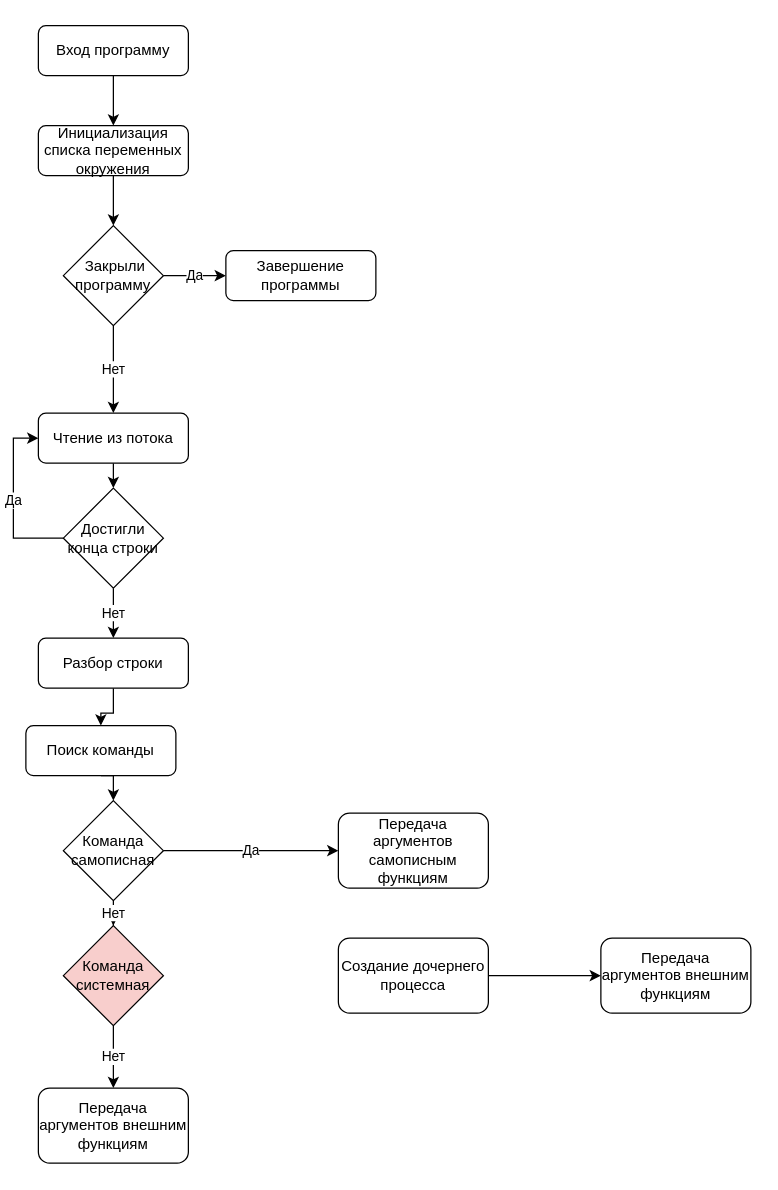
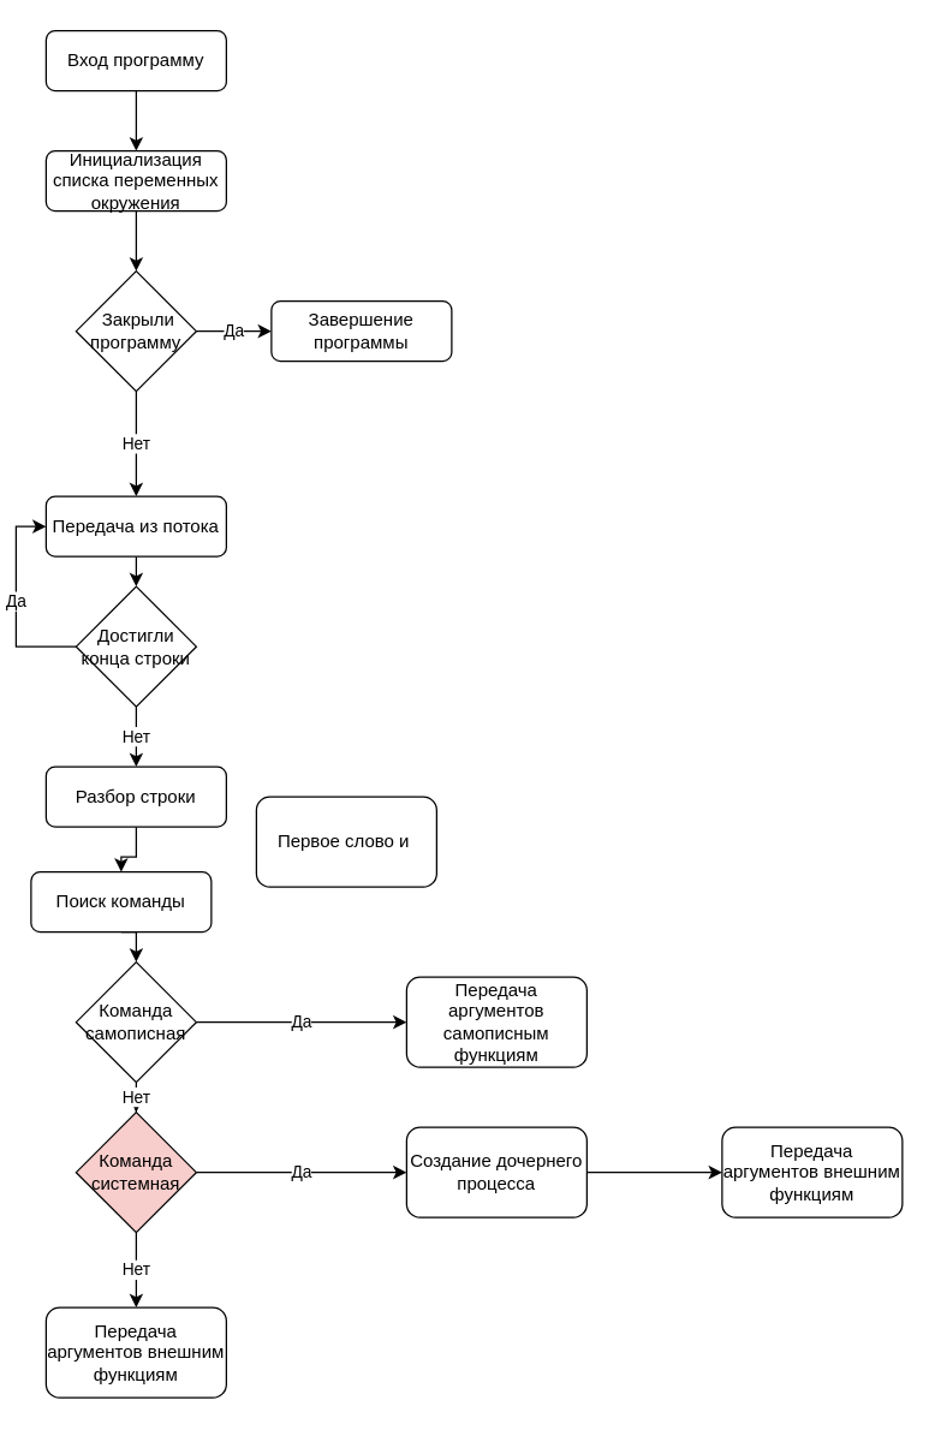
  <mxCell id="0" />
  <mxCell id="1" parent="0" />
  <mxCell id="2" value="Вход программу" style="rounded=1;whiteSpace=wrap;html=1;fontSize=12;glass=0;strokeWidth=1;shadow=0;" parent="1" vertex="1"><mxGeometry x="30" y="20" width="120" height="40" as="geometry" /></mxCell>
  <mxCell id="3" value="Да" style="edgeStyle=orthogonalEdgeStyle;rounded=0;orthogonalLoop=1;jettySize=auto;html=1;exitX=1;exitY=0.5;exitDx=0;exitDy=0;entryX=0;entryY=0.5;entryDx=0;entryDy=0;" parent="1" source="5" target="6" edge="1"><mxGeometry relative="1" as="geometry" /></mxCell>
  <mxCell id="4" value="Нет" style="edgeStyle=orthogonalEdgeStyle;rounded=0;orthogonalLoop=1;jettySize=auto;html=1;exitX=0.5;exitY=1;exitDx=0;exitDy=0;" parent="1" source="5" edge="1"><mxGeometry relative="1" as="geometry"><mxPoint x="90" y="330" as="targetPoint" /></mxGeometry></mxCell>
  <mxCell id="5" value="&amp;nbsp;Закрыли программу" style="rhombus;whiteSpace=wrap;html=1;" parent="1" vertex="1"><mxGeometry x="50" y="180" width="80" height="80" as="geometry" /></mxCell>
  <mxCell id="6" value="Завершение программы" style="rounded=1;whiteSpace=wrap;html=1;fontSize=12;glass=0;strokeWidth=1;shadow=0;" parent="1" vertex="1"><mxGeometry x="180" y="200" width="120" height="40" as="geometry" /></mxCell>
  <mxCell id="7" value="" style="edgeStyle=orthogonalEdgeStyle;rounded=0;orthogonalLoop=1;jettySize=auto;html=1;exitX=0.5;exitY=1;exitDx=0;exitDy=0;entryX=0.5;entryY=0;entryDx=0;entryDy=0;" parent="1" source="2" target="9" edge="1"><mxGeometry relative="1" as="geometry"><mxPoint x="40" y="110" as="targetPoint" /></mxGeometry></mxCell>
  <mxCell id="8" style="edgeStyle=orthogonalEdgeStyle;rounded=0;orthogonalLoop=1;jettySize=auto;html=1;exitX=0.5;exitY=1;exitDx=0;exitDy=0;" parent="1" source="9" target="5" edge="1"><mxGeometry relative="1" as="geometry" /></mxCell>
  <mxCell id="9" value="Инициализация списка переменных окружения" style="rounded=1;whiteSpace=wrap;html=1;fontSize=12;glass=0;strokeWidth=1;shadow=0;" parent="1" vertex="1"><mxGeometry x="30" y="100" width="120" height="40" as="geometry" /></mxCell>
  <mxCell id="10" style="edgeStyle=orthogonalEdgeStyle;rounded=0;orthogonalLoop=1;jettySize=auto;html=1;exitX=0.5;exitY=1;exitDx=0;exitDy=0;entryX=0.5;entryY=0;entryDx=0;entryDy=0;" parent="1" source="11" target="13" edge="1"><mxGeometry relative="1" as="geometry" /></mxCell>
- <mxCell id="11" value="Чтение из потока" style="rounded=1;whiteSpace=wrap;html=1;fontSize=12;glass=0;strokeWidth=1;shadow=0;" parent="1" vertex="1"><mxGeometry x="30" y="330" width="120" height="40" as="geometry" /></mxCell>
+ <mxCell id="11" value="Передача из потока" style="rounded=1;whiteSpace=wrap;html=1;fontSize=12;glass=0;strokeWidth=1;shadow=0;" parent="1" vertex="1"><mxGeometry x="30" y="330" width="120" height="40" as="geometry" /></mxCell>
  <mxCell id="12" value="Нет" style="edgeStyle=orthogonalEdgeStyle;rounded=0;orthogonalLoop=1;jettySize=auto;html=1;exitX=0.5;exitY=1;exitDx=0;exitDy=0;entryX=0.5;entryY=0;entryDx=0;entryDy=0;" parent="1" source="13" target="19" edge="1"><mxGeometry relative="1" as="geometry" /></mxCell>
  <mxCell id="13" value="Достигли конца строки" style="rhombus;whiteSpace=wrap;html=1;" parent="1" vertex="1"><mxGeometry x="50" y="390" width="80" height="80" as="geometry" /></mxCell>
+ <mxCell id="14" value="Да" style="edgeStyle=orthogonalEdgeStyle;rounded=0;orthogonalLoop=1;jettySize=auto;html=1;exitX=1;exitY=0.5;exitDx=0;exitDy=0;" parent="1" source="16" target="28" edge="1"><mxGeometry relative="1" as="geometry" /></mxCell>
  <mxCell id="15" value="Нет" style="edgeStyle=orthogonalEdgeStyle;rounded=0;orthogonalLoop=1;jettySize=auto;html=1;exitX=0.5;exitY=1;exitDx=0;exitDy=0;entryX=0.5;entryY=0;entryDx=0;entryDy=0;" parent="1" source="16" target="29" edge="1"><mxGeometry relative="1" as="geometry" /></mxCell>
  <mxCell id="16" value="Команда системная" style="rhombus;whiteSpace=wrap;html=1;fillColor=#f8cecc;" parent="1" vertex="1"><mxGeometry x="50" y="740" width="80" height="80" as="geometry" /></mxCell>
  <mxCell id="17" value="Да" style="edgeStyle=orthogonalEdgeStyle;rounded=0;orthogonalLoop=1;jettySize=auto;html=1;exitX=0;exitY=0.5;exitDx=0;exitDy=0;entryX=0;entryY=0.5;entryDx=0;entryDy=0;" parent="1" source="13" target="11" edge="1"><mxGeometry relative="1" as="geometry" /></mxCell>
  <mxCell id="18" value="" style="edgeStyle=orthogonalEdgeStyle;rounded=0;orthogonalLoop=1;jettySize=auto;html=1;" parent="1" source="19" target="24" edge="1"><mxGeometry relative="1" as="geometry" /></mxCell>
  <mxCell id="19" value="Разбор строки" style="rounded=1;whiteSpace=wrap;html=1;fontSize=12;glass=0;strokeWidth=1;shadow=0;" parent="1" vertex="1"><mxGeometry x="30" y="510" width="120" height="40" as="geometry" /></mxCell>
  <mxCell id="20" value="Да" style="edgeStyle=orthogonalEdgeStyle;rounded=0;orthogonalLoop=1;jettySize=auto;html=1;exitX=1;exitY=0.5;exitDx=0;exitDy=0;entryX=0;entryY=0.5;entryDx=0;entryDy=0;" parent="1" source="22" target="25" edge="1"><mxGeometry relative="1" as="geometry" /></mxCell>
  <mxCell id="21" value="Нет" style="edgeStyle=orthogonalEdgeStyle;rounded=0;orthogonalLoop=1;jettySize=auto;html=1;entryX=0.5;entryY=0;entryDx=0;entryDy=0;" parent="1" source="22" target="16" edge="1"><mxGeometry relative="1" as="geometry" /></mxCell>
  <mxCell id="22" value="Команда самописная" style="rhombus;whiteSpace=wrap;html=1;" parent="1" vertex="1"><mxGeometry x="50" y="640" width="80" height="80" as="geometry" /></mxCell>
  <mxCell id="23" style="edgeStyle=orthogonalEdgeStyle;rounded=0;orthogonalLoop=1;jettySize=auto;html=1;exitX=0.5;exitY=1;exitDx=0;exitDy=0;entryX=0.5;entryY=0;entryDx=0;entryDy=0;" parent="1" source="24" target="22" edge="1"><mxGeometry relative="1" as="geometry" /></mxCell>
  <mxCell id="24" value="Поиск команды" style="rounded=1;whiteSpace=wrap;html=1;fontSize=12;glass=0;strokeWidth=1;shadow=0;" parent="1" vertex="1"><mxGeometry x="20" y="580" width="120" height="40" as="geometry" /></mxCell>
  <mxCell id="25" value="Передача аргументов самописным функциям" style="rounded=1;whiteSpace=wrap;html=1;fontSize=12;glass=0;strokeWidth=1;shadow=0;" parent="1" vertex="1"><mxGeometry x="270" y="650" width="120" height="60" as="geometry" /></mxCell>
  <mxCell id="26" value="Передача аргументов внешним функциям" style="rounded=1;whiteSpace=wrap;html=1;fontSize=12;glass=0;strokeWidth=1;shadow=0;" parent="1" vertex="1"><mxGeometry x="480" y="750" width="120" height="60" as="geometry" /></mxCell>
  <mxCell id="27" style="edgeStyle=orthogonalEdgeStyle;rounded=0;orthogonalLoop=1;jettySize=auto;html=1;exitX=1;exitY=0.5;exitDx=0;exitDy=0;entryX=0;entryY=0.5;entryDx=0;entryDy=0;" parent="1" source="28" target="26" edge="1"><mxGeometry relative="1" as="geometry" /></mxCell>
  <mxCell id="28" value="Создание дочернего процесса" style="rounded=1;whiteSpace=wrap;html=1;fontSize=12;glass=0;strokeWidth=1;shadow=0;" parent="1" vertex="1"><mxGeometry x="270" y="750" width="120" height="60" as="geometry" /></mxCell>
  <mxCell id="29" value="Передача аргументов внешним функциям" style="rounded=1;whiteSpace=wrap;html=1;fontSize=12;glass=0;strokeWidth=1;shadow=0;" parent="1" vertex="1"><mxGeometry x="30" y="870" width="120" height="60" as="geometry" /></mxCell>
+ <mxCell id="30" value="Первое слово и&amp;nbsp;" style="rounded=1;whiteSpace=wrap;html=1;fontSize=12;glass=0;strokeWidth=1;shadow=0;" parent="1" vertex="1"><mxGeometry x="170" y="530" width="120" height="60" as="geometry" /></mxCell>
